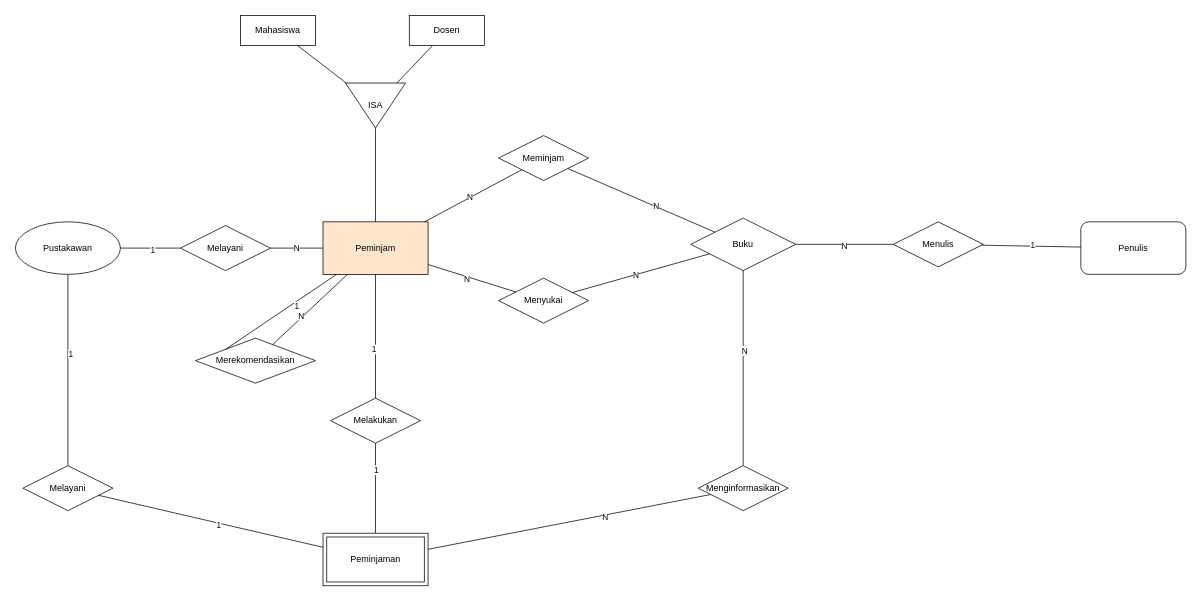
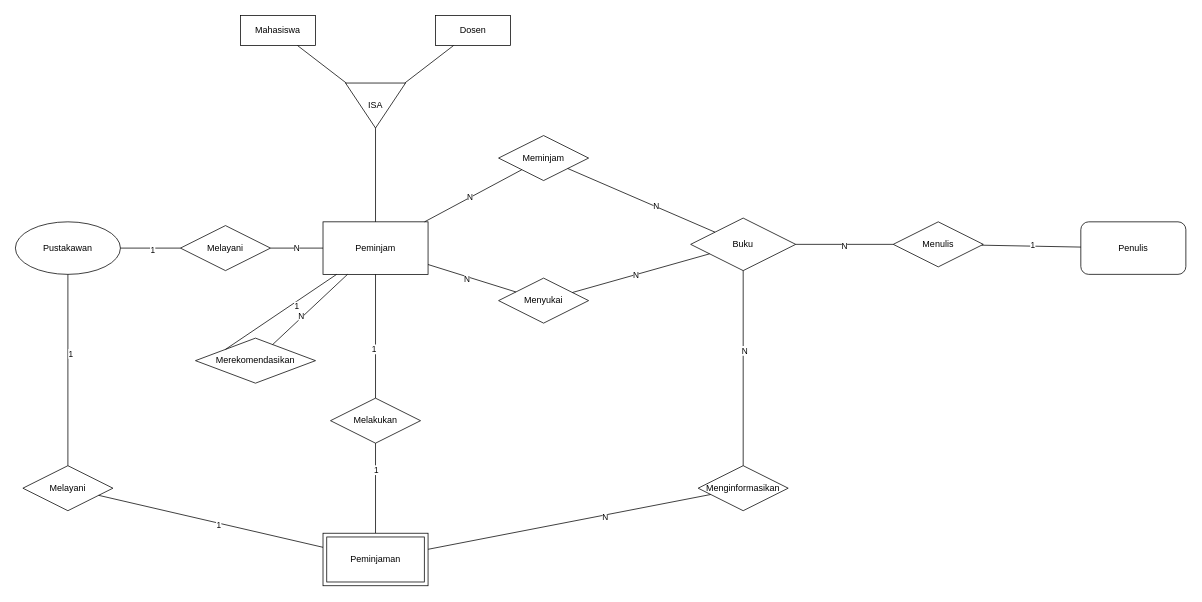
  <mxCell id="0" />
  <mxCell id="1" parent="0" />
  <mxCell id="2" value="Buku" style="rhombus;whiteSpace=wrap;html=1;align=center;" parent="1" vertex="1"><mxGeometry x="920" y="290" width="140" height="70" as="geometry" /></mxCell>
- <mxCell id="3" value="Peminjam" style="whiteSpace=wrap;html=1;align=center;fillColor=#ffe6cc;" parent="1" vertex="1"><mxGeometry x="430" y="295" width="140" height="70" as="geometry" /></mxCell>
+ <mxCell id="3" value="Peminjam" style="whiteSpace=wrap;html=1;align=center;" parent="1" vertex="1"><mxGeometry x="430" y="295" width="140" height="70" as="geometry" /></mxCell>
  <mxCell id="4" value="Pustakawan" style="ellipse;whiteSpace=wrap;html=1;align=center;" parent="1" vertex="1"><mxGeometry x="20" y="295" width="140" height="70" as="geometry" /></mxCell>
  <mxCell id="5" value="Penulis" style="whiteSpace=wrap;html=1;align=center;rounded=1;" parent="1" vertex="1"><mxGeometry x="1440" y="295" width="140" height="70" as="geometry" /></mxCell>
  <mxCell id="6" value="Menginformasikan" style="shape=rhombus;perimeter=rhombusPerimeter;whiteSpace=wrap;html=1;align=center;" parent="1" vertex="1"><mxGeometry x="930" y="620" width="120" height="60" as="geometry" /></mxCell>
  <mxCell id="7" value="Melayani" style="shape=rhombus;perimeter=rhombusPerimeter;whiteSpace=wrap;html=1;align=center;" parent="1" vertex="1"><mxGeometry x="30" y="620" width="120" height="60" as="geometry" /></mxCell>
  <mxCell id="8" value="Meminjam" style="shape=rhombus;perimeter=rhombusPerimeter;whiteSpace=wrap;html=1;align=center;" parent="1" vertex="1"><mxGeometry x="664" y="180" width="120" height="60" as="geometry" /></mxCell>
  <mxCell id="9" value="Menulis" style="shape=rhombus;perimeter=rhombusPerimeter;whiteSpace=wrap;html=1;align=center;" parent="1" vertex="1"><mxGeometry x="1190" y="295" width="120" height="60" as="geometry" /></mxCell>
  <mxCell id="10" value="Melakukan" style="shape=rhombus;perimeter=rhombusPerimeter;whiteSpace=wrap;html=1;align=center;" parent="1" vertex="1"><mxGeometry x="440" y="530" width="120" height="60" as="geometry" /></mxCell>
  <mxCell id="11" value="Melayani" style="shape=rhombus;perimeter=rhombusPerimeter;whiteSpace=wrap;html=1;align=center;" parent="1" vertex="1"><mxGeometry x="240" y="300" width="120" height="60" as="geometry" /></mxCell>
  <mxCell id="12" value="" style="endArrow=none;html=1;rounded=0;" parent="1" source="4" target="11" edge="1"><mxGeometry relative="1" as="geometry"><mxPoint x="390" y="450" as="sourcePoint" /><mxPoint x="550" y="450" as="targetPoint" /></mxGeometry></mxCell>
  <mxCell id="13" value="1" style="edgeLabel;html=1;align=center;verticalAlign=middle;resizable=0;points=[];" parent="12" vertex="1" connectable="0"><mxGeometry x="0.052" y="-2" relative="1" as="geometry"><mxPoint as="offset" /></mxGeometry></mxCell>
  <mxCell id="14" value="" style="endArrow=none;html=1;rounded=0;" parent="1" source="3" target="8" edge="1"><mxGeometry relative="1" as="geometry"><mxPoint x="365" y="333" as="sourcePoint" /><mxPoint x="440" y="337" as="targetPoint" /></mxGeometry></mxCell>
  <mxCell id="15" value="N" style="edgeLabel;html=1;align=center;verticalAlign=middle;resizable=0;points=[];" parent="14" vertex="1" connectable="0"><mxGeometry x="-0.064" y="1" relative="1" as="geometry"><mxPoint as="offset" /></mxGeometry></mxCell>
  <mxCell id="16" value="" style="endArrow=none;html=1;rounded=0;" parent="1" source="8" target="2" edge="1"><mxGeometry relative="1" as="geometry"><mxPoint x="946" y="269" as="sourcePoint" /><mxPoint x="971" y="300" as="targetPoint" /></mxGeometry></mxCell>
  <mxCell id="17" value="N" style="edgeLabel;html=1;align=center;verticalAlign=middle;resizable=0;points=[];" parent="16" vertex="1" connectable="0"><mxGeometry x="0.19" y="1" relative="1" as="geometry"><mxPoint as="offset" /></mxGeometry></mxCell>
  <mxCell id="18" value="" style="endArrow=none;html=1;rounded=0;" parent="1" source="2" target="9" edge="1"><mxGeometry relative="1" as="geometry"><mxPoint x="1020" y="330" as="sourcePoint" /><mxPoint x="930" y="336" as="targetPoint" /></mxGeometry></mxCell>
  <mxCell id="19" value="N" style="edgeLabel;html=1;align=center;verticalAlign=middle;resizable=0;points=[];" parent="18" vertex="1" connectable="0"><mxGeometry x="-0.015" y="-2" relative="1" as="geometry"><mxPoint as="offset" /></mxGeometry></mxCell>
  <mxCell id="20" value="" style="endArrow=none;html=1;rounded=0;" parent="1" source="5" target="9" edge="1"><mxGeometry relative="1" as="geometry"><mxPoint x="1260" y="410" as="sourcePoint" /><mxPoint x="1260" y="365" as="targetPoint" /></mxGeometry></mxCell>
  <mxCell id="21" value="1" style="edgeLabel;html=1;align=center;verticalAlign=middle;resizable=0;points=[];" parent="20" vertex="1" connectable="0"><mxGeometry x="-0.023" y="-1" relative="1" as="geometry"><mxPoint as="offset" /></mxGeometry></mxCell>
  <mxCell id="22" value="" style="endArrow=none;html=1;rounded=0;" parent="1" source="11" target="3" edge="1"><mxGeometry relative="1" as="geometry"><mxPoint x="170" y="340" as="sourcePoint" /><mxPoint y="340" as="targetPoint" x="250" /></mxGeometry></mxCell>
  <mxCell id="23" value="N" style="edgeLabel;html=1;align=center;verticalAlign=middle;resizable=0;points=[];" parent="22" vertex="1" connectable="0"><mxGeometry x="-0.029" relative="1" as="geometry"><mxPoint as="offset" /></mxGeometry></mxCell>
  <mxCell id="24" value="" style="endArrow=none;html=1;rounded=0;" parent="1" source="2" target="6" edge="1"><mxGeometry relative="1" as="geometry"><mxPoint x="830" y="560" as="sourcePoint" /><mxPoint x="990" y="560" as="targetPoint" /></mxGeometry></mxCell>
  <mxCell id="25" value="N" style="edgeLabel;html=1;align=center;verticalAlign=middle;resizable=0;points=[];" parent="24" vertex="1" connectable="0"><mxGeometry x="-0.181" y="1" relative="1" as="geometry"><mxPoint as="offset" /></mxGeometry></mxCell>
  <mxCell id="26" value="" style="endArrow=none;html=1;rounded=0;" parent="1" source="6" target="36" edge="1"><mxGeometry relative="1" as="geometry"><mxPoint x="610" y="755" as="sourcePoint" /><mxPoint x="570" y="731.429" as="targetPoint" /></mxGeometry></mxCell>
  <mxCell id="27" value="N" style="edgeLabel;html=1;align=center;verticalAlign=middle;resizable=0;points=[];" parent="26" vertex="1" connectable="0"><mxGeometry x="-0.248" y="3" relative="1" as="geometry"><mxPoint as="offset" /></mxGeometry></mxCell>
  <mxCell id="28" value="" style="endArrow=none;html=1;rounded=0;" parent="1" target="10" edge="1"><mxGeometry relative="1" as="geometry"><mxPoint x="500" y="710" as="sourcePoint" /><mxPoint x="440" y="767" as="targetPoint" /></mxGeometry></mxCell>
  <mxCell id="29" value="1" style="edgeLabel;html=1;align=center;verticalAlign=middle;resizable=0;points=[];" parent="28" vertex="1" connectable="0"><mxGeometry x="0.41" relative="1" as="geometry"><mxPoint as="offset" /></mxGeometry></mxCell>
  <mxCell id="30" value="" style="endArrow=none;html=1;rounded=0;" parent="1" source="10" target="3" edge="1"><mxGeometry relative="1" as="geometry"><mxPoint x="591" y="597" as="sourcePoint" /><mxPoint x="546" y="582" as="targetPoint" /></mxGeometry></mxCell>
  <mxCell id="31" value="1" style="edgeLabel;html=1;align=center;verticalAlign=middle;resizable=0;points=[];" parent="30" vertex="1" connectable="0"><mxGeometry x="-0.204" y="3" relative="1" as="geometry"><mxPoint as="offset" /></mxGeometry></mxCell>
  <mxCell id="32" value="" style="endArrow=none;html=1;rounded=0;" parent="1" source="7" target="4" edge="1"><mxGeometry relative="1" as="geometry"><mxPoint x="159" y="761" as="sourcePoint" /><mxPoint x="114" y="683" as="targetPoint" /></mxGeometry></mxCell>
  <mxCell id="33" value="1" style="edgeLabel;html=1;align=center;verticalAlign=middle;resizable=0;points=[];" parent="32" vertex="1" connectable="0"><mxGeometry x="0.179" y="-3" relative="1" as="geometry"><mxPoint as="offset" /></mxGeometry></mxCell>
  <mxCell id="34" value="" style="endArrow=none;html=1;rounded=0;" parent="1" source="7" target="36" edge="1"><mxGeometry relative="1" as="geometry"><mxPoint x="100" y="630" as="sourcePoint" /><mxPoint x="430" y="728.78" as="targetPoint" /></mxGeometry></mxCell>
  <mxCell id="35" value="1" style="edgeLabel;html=1;align=center;verticalAlign=middle;resizable=0;points=[];" parent="34" vertex="1" connectable="0"><mxGeometry x="0.067" y="-3" relative="1" as="geometry"><mxPoint as="offset" /></mxGeometry></mxCell>
  <mxCell id="36" value="Peminjaman" style="shape=ext;margin=3;double=1;whiteSpace=wrap;html=1;align=center;" parent="1" vertex="1"><mxGeometry x="430" y="710" width="140" height="70" as="geometry" /></mxCell>
  <mxCell id="37" value="ISA" style="triangle;whiteSpace=wrap;html=1;direction=south;" parent="1" vertex="1"><mxGeometry x="460" y="110" width="80" height="60" as="geometry" /></mxCell>
  <mxCell id="38" value="" style="endArrow=none;html=1;rounded=0;" parent="1" source="37" target="3" edge="1"><mxGeometry relative="1" as="geometry"><mxPoint x="480" y="270" as="sourcePoint" /><mxPoint x="640" y="270" as="targetPoint" /></mxGeometry></mxCell>
- <mxCell id="39" value="Dosen" style="whiteSpace=wrap;html=1;align=center;" parent="1" vertex="1"><mxGeometry x="545" y="20" width="100" height="40" as="geometry" /></mxCell>
+ <mxCell id="39" value="Dosen" style="whiteSpace=wrap;html=1;align=center;" parent="1" vertex="1"><mxGeometry x="580" y="20" width="100" height="40" as="geometry" /></mxCell>
  <mxCell id="40" value="Mahasiswa" style="whiteSpace=wrap;html=1;align=center;" parent="1" vertex="1"><mxGeometry x="320" y="20" width="100" height="40" as="geometry" /></mxCell>
  <mxCell id="41" value="" style="endArrow=none;html=1;rounded=0;" parent="1" source="39" target="37" edge="1"><mxGeometry relative="1" as="geometry"><mxPoint x="510" y="180" as="sourcePoint" /><mxPoint x="510" y="305" as="targetPoint" /></mxGeometry></mxCell>
  <mxCell id="42" value="" style="endArrow=none;html=1;rounded=0;" parent="1" source="40" target="37" edge="1"><mxGeometry relative="1" as="geometry"><mxPoint x="585" y="50" as="sourcePoint" /><mxPoint x="533" y="120" as="targetPoint" /></mxGeometry></mxCell>
  <mxCell id="43" value="Merekomendasikan" style="shape=rhombus;perimeter=rhombusPerimeter;whiteSpace=wrap;html=1;align=center;" parent="1" vertex="1"><mxGeometry x="260" y="450" width="160" height="60" as="geometry" /></mxCell>
  <mxCell id="44" value="" style="endArrow=none;html=1;rounded=0;" parent="1" source="43" target="3" edge="1"><mxGeometry relative="1" as="geometry"><mxPoint x="460" y="440" as="sourcePoint" /><mxPoint x="620" y="440" as="targetPoint" /></mxGeometry></mxCell>
  <mxCell id="45" value="N" style="edgeLabel;html=1;align=center;verticalAlign=middle;resizable=0;points=[];" parent="44" vertex="1" connectable="0"><mxGeometry x="-0.204" y="2" relative="1" as="geometry"><mxPoint as="offset" /></mxGeometry></mxCell>
  <mxCell id="46" value="" style="endArrow=none;html=1;rounded=0;exitX=0;exitY=0;exitDx=0;exitDy=0;" parent="1" source="43" target="3" edge="1"><mxGeometry relative="1" as="geometry"><mxPoint x="362" y="488" as="sourcePoint" /><mxPoint x="475" y="375" as="targetPoint" /></mxGeometry></mxCell>
  <mxCell id="47" value="1" style="edgeLabel;html=1;align=center;verticalAlign=middle;resizable=0;points=[];" parent="46" vertex="1" connectable="0"><mxGeometry x="0.244" y="-5" relative="1" as="geometry"><mxPoint as="offset" /></mxGeometry></mxCell>
  <mxCell id="48" value="Menyukai" style="shape=rhombus;perimeter=rhombusPerimeter;whiteSpace=wrap;html=1;align=center;" parent="1" vertex="1"><mxGeometry x="664" y="370" width="120" height="60" as="geometry" /></mxCell>
  <mxCell id="49" value="" style="endArrow=none;html=1;rounded=0;" parent="1" source="3" target="48" edge="1"><mxGeometry relative="1" as="geometry"><mxPoint x="490" y="360" as="sourcePoint" /><mxPoint x="650" y="360" as="targetPoint" /></mxGeometry></mxCell>
  <mxCell id="50" value="N" style="edgeLabel;html=1;align=center;verticalAlign=middle;resizable=0;points=[];" parent="49" vertex="1" connectable="0"><mxGeometry x="-0.1" y="-3" relative="1" as="geometry"><mxPoint as="offset" /></mxGeometry></mxCell>
  <mxCell id="51" value="" style="endArrow=none;html=1;rounded=0;" parent="1" source="2" target="48" edge="1"><mxGeometry relative="1" as="geometry"><mxPoint x="580" y="362" as="sourcePoint" /><mxPoint x="697" y="398" as="targetPoint" /></mxGeometry></mxCell>
  <mxCell id="52" value="N" style="edgeLabel;html=1;align=center;verticalAlign=middle;resizable=0;points=[];" parent="51" vertex="1" connectable="0"><mxGeometry x="0.092" y="1" relative="1" as="geometry"><mxPoint x="1" as="offset" /></mxGeometry></mxCell>
